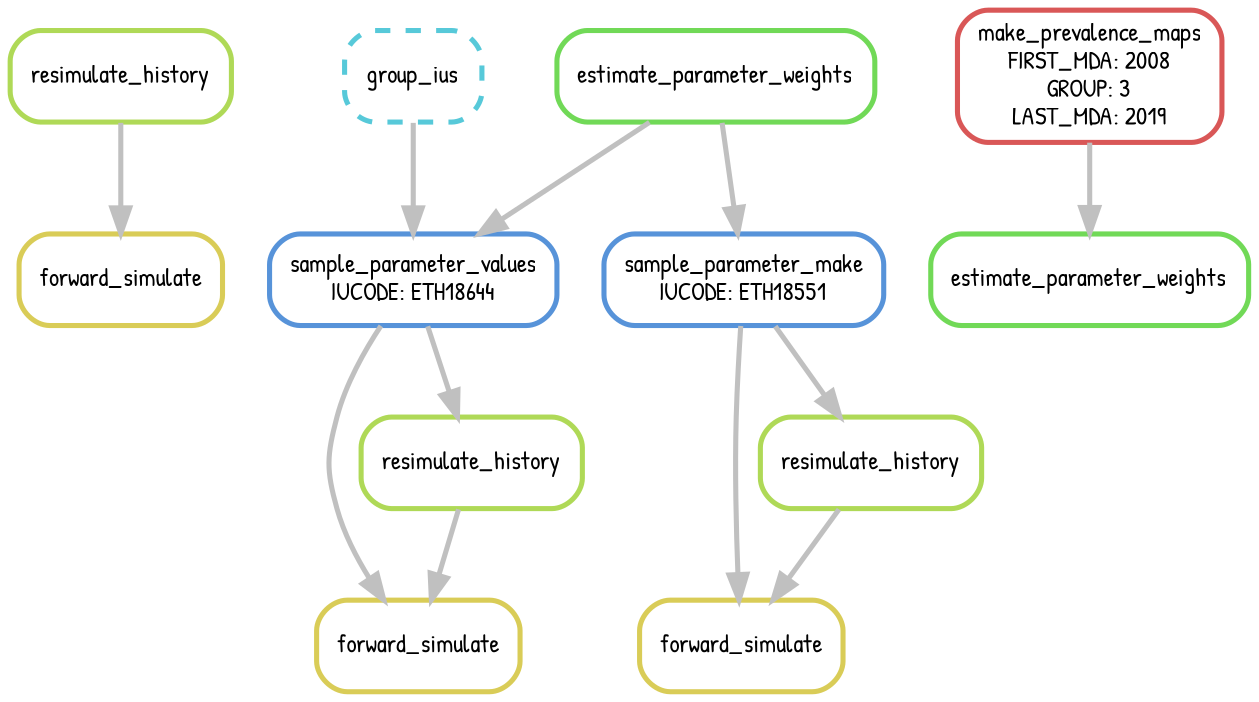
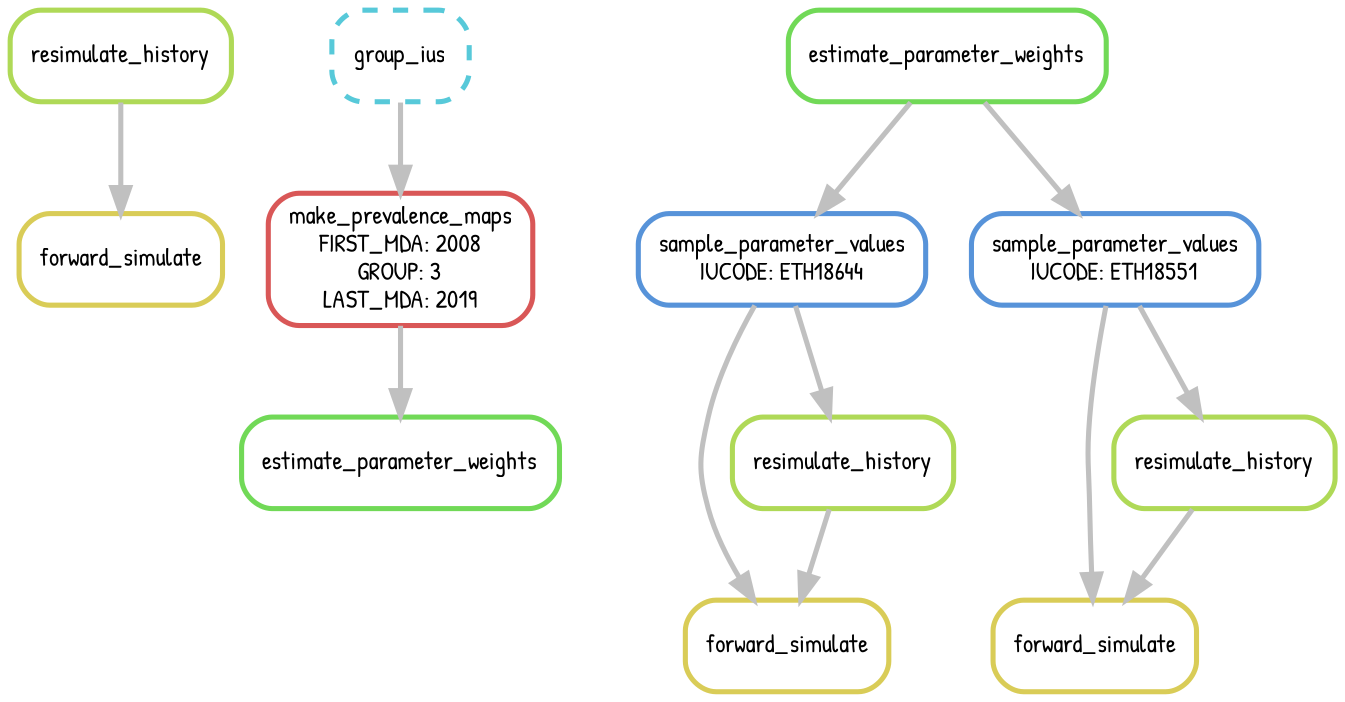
  digraph {
    bgcolor=white
    fontname="Patrick Hand"
    node [color="0.15 0.6 0.85" fontname="Patrick Hand" fontsize=10 penwidth=2 shape=box style=rounded]
    edge [color=grey fontname="Patrick Hand" penwidth=2]
    n1 [label=forward_simulate]
    n2 [color="0.52 0.6 0.85" label=group_ius style="rounded,dashed"]
    n3 [color="0.00 0.6 0.85" label="make_prevalence_maps\nFIRST_MDA: 2008\nGROUP: 3\nLAST_MDA: 2019"]
    n4 [color="0.30 0.6 0.85" label=estimate_parameter_weights]
    n5 [label=forward_simulate]
    n6 [label=forward_simulate]
    n7 [color="0.22 0.6 0.85" label=resimulate_history]
    n8 [color="0.59 0.6 0.85" label="sample_parameter_values\nIUCODE: ETH18644"]
    n9 [color="0.22 0.6 0.85" label=resimulate_history]
    n10 [color="0.30 0.6 0.85" label=estimate_parameter_weights]
-   n11 [color="0.59 0.6 0.85" label="sample_parameter_make\nIUCODE: ETH18551"]
+   n11 [color="0.59 0.6 0.85" label="sample_parameter_values\nIUCODE: ETH18551"]
    n12 [color="0.22 0.6 0.85" label=resimulate_history]
-   n2 -> n8
+   n2 -> n3
    n3 -> n4
    n7 -> n1
    n8 -> n5
    n8 -> n9
    n9 -> n5
    n10 -> n8
    n10 -> n11
    n11 -> n6
    n11 -> n12
    n12 -> n6
  }
